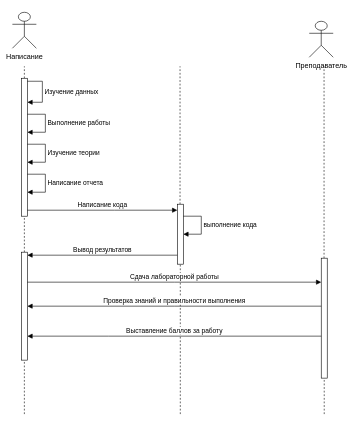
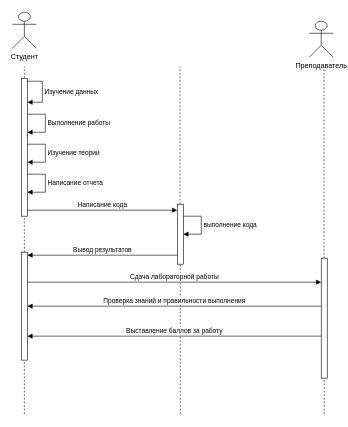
  <mxCell id="0" />
  <mxCell id="1" parent="0" />
- <mxCell id="2" value="Написание" style="shape=umlActor;verticalLabelPosition=bottom;verticalAlign=top;html=1;outlineConnect=0;labelBackgroundColor=none;" parent="1" vertex="1"><mxGeometry x="20" y="20" width="40" height="60" as="geometry" /></mxCell>
+ <mxCell id="2" value="Студент" style="shape=umlActor;verticalLabelPosition=bottom;verticalAlign=top;html=1;outlineConnect=0;labelBackgroundColor=none;" parent="1" vertex="1"><mxGeometry x="20" y="20" width="40" height="60" as="geometry" /></mxCell>
  <mxCell id="3" value="Преподаватель" style="shape=umlActor;verticalLabelPosition=bottom;verticalAlign=top;html=1;outlineConnect=0;labelBackgroundColor=none;" parent="1" vertex="1"><mxGeometry x="515" y="35" width="40" height="60" as="geometry" /></mxCell>
  <mxCell id="4" value="" style="endArrow=none;dashed=1;html=1;rounded=0;labelBackgroundColor=none;fontColor=default;" parent="1" source="10" edge="1"><mxGeometry width="50" height="50" relative="1" as="geometry"><mxPoint x="40" y="690" as="sourcePoint" /><mxPoint x="40" y="110" as="targetPoint" /></mxGeometry></mxCell>
  <mxCell id="5" value="" style="endArrow=none;dashed=1;html=1;rounded=0;labelBackgroundColor=none;fontColor=default;" parent="1" source="8" edge="1"><mxGeometry width="50" height="50" relative="1" as="geometry"><mxPoint x="299.58" y="410" as="sourcePoint" /><mxPoint x="299.58" y="110" as="targetPoint" /></mxGeometry></mxCell>
  <mxCell id="6" value="" style="endArrow=none;dashed=1;html=1;rounded=0;labelBackgroundColor=none;fontColor=default;" parent="1" source="12" edge="1"><mxGeometry width="50" height="50" relative="1" as="geometry"><mxPoint x="540" y="690" as="sourcePoint" /><mxPoint x="539.71" y="110" as="targetPoint" /></mxGeometry></mxCell>
  <mxCell id="7" value="" style="endArrow=none;dashed=1;html=1;rounded=0;labelBackgroundColor=none;fontColor=default;" parent="1" target="8" edge="1"><mxGeometry width="50" height="50" relative="1" as="geometry"><mxPoint x="300" y="690" as="sourcePoint" /><mxPoint x="299.58" y="110" as="targetPoint" /></mxGeometry></mxCell>
  <mxCell id="8" value="" style="html=1;points=[[0,0,0,0,5],[0,1,0,0,-5],[1,0,0,0,5],[1,1,0,0,-5]];perimeter=orthogonalPerimeter;outlineConnect=0;targetShapes=umlLifeline;portConstraint=eastwest;newEdgeStyle={&quot;curved&quot;:0,&quot;rounded&quot;:0};labelBackgroundColor=none;" parent="1" vertex="1"><mxGeometry x="295" y="340" width="10" height="100" as="geometry" /></mxCell>
  <mxCell id="9" value="" style="endArrow=none;dashed=1;html=1;rounded=0;labelBackgroundColor=none;fontColor=default;" parent="1" target="10" edge="1" source="20"><mxGeometry width="50" height="50" relative="1" as="geometry"><mxPoint x="40" y="690" as="sourcePoint" /><mxPoint x="40" y="110" as="targetPoint" /></mxGeometry></mxCell>
  <mxCell id="10" value="" style="html=1;points=[[0,0,0,0,5],[0,1,0,0,-5],[1,0,0,0,5],[1,1,0,0,-5]];perimeter=orthogonalPerimeter;outlineConnect=0;targetShapes=umlLifeline;portConstraint=eastwest;newEdgeStyle={&quot;curved&quot;:0,&quot;rounded&quot;:0};labelBackgroundColor=none;" parent="1" vertex="1"><mxGeometry x="35" y="130" width="10" height="230" as="geometry" /></mxCell>
  <mxCell id="11" value="" style="endArrow=none;dashed=1;html=1;rounded=0;labelBackgroundColor=none;fontColor=default;" parent="1" target="12" edge="1"><mxGeometry width="50" height="50" relative="1" as="geometry"><mxPoint x="540" y="690" as="sourcePoint" /><mxPoint x="539.71" y="110" as="targetPoint" /></mxGeometry></mxCell>
  <mxCell id="12" value="" style="html=1;points=[[0,0,0,0,5],[0,1,0,0,-5],[1,0,0,0,5],[1,1,0,0,-5]];perimeter=orthogonalPerimeter;outlineConnect=0;targetShapes=umlLifeline;portConstraint=eastwest;newEdgeStyle={&quot;curved&quot;:0,&quot;rounded&quot;:0};labelBackgroundColor=none;" parent="1" vertex="1"><mxGeometry x="535" y="430" width="10" height="200" as="geometry" /></mxCell>
  <mxCell id="13" value="Изучение данных" style="html=1;align=left;spacingLeft=2;endArrow=block;rounded=0;edgeStyle=orthogonalEdgeStyle;curved=0;rounded=0;exitX=1;exitY=0;exitDx=0;exitDy=5;exitPerimeter=0;" edge="1" target="10" parent="1" source="10"><mxGeometry relative="1" as="geometry"><mxPoint x="50" y="140" as="sourcePoint" /><Array as="points"><mxPoint x="70" y="135" /><mxPoint x="70" y="170" /></Array><mxPoint x="55" y="170" as="targetPoint" /></mxGeometry></mxCell>
  <mxCell id="14" value="Выполнение работы" style="html=1;align=left;spacingLeft=2;endArrow=block;rounded=0;edgeStyle=orthogonalEdgeStyle;curved=0;rounded=0;" edge="1" parent="1"><mxGeometry relative="1" as="geometry"><mxPoint x="45" y="190" as="sourcePoint" /><Array as="points"><mxPoint x="75" y="220" /></Array><mxPoint x="45" y="220" as="targetPoint" /></mxGeometry></mxCell>
  <mxCell id="15" value="Написание отчета" style="html=1;align=left;spacingLeft=2;endArrow=block;rounded=0;edgeStyle=orthogonalEdgeStyle;curved=0;rounded=0;" edge="1" parent="1"><mxGeometry relative="1" as="geometry"><mxPoint x="45" y="290" as="sourcePoint" /><Array as="points"><mxPoint x="75" y="320" /></Array><mxPoint x="45" y="320" as="targetPoint" /></mxGeometry></mxCell>
  <mxCell id="16" value="Изучение теории" style="html=1;align=left;spacingLeft=2;endArrow=block;rounded=0;edgeStyle=orthogonalEdgeStyle;curved=0;rounded=0;" edge="1" parent="1"><mxGeometry relative="1" as="geometry"><mxPoint x="45" y="240" as="sourcePoint" /><Array as="points"><mxPoint x="75" y="270" /></Array><mxPoint x="45" y="270" as="targetPoint" /></mxGeometry></mxCell>
  <mxCell id="17" value="Написание кода" style="html=1;verticalAlign=bottom;endArrow=block;curved=0;rounded=0;" edge="1" parent="1" source="10" target="8"><mxGeometry width="80" relative="1" as="geometry"><mxPoint x="50" y="350" as="sourcePoint" /><mxPoint x="240" y="400" as="targetPoint" /><Array as="points"><mxPoint x="190" y="350" /></Array></mxGeometry></mxCell>
  <mxCell id="18" value="выполнение кода" style="html=1;align=left;spacingLeft=2;endArrow=block;rounded=0;edgeStyle=orthogonalEdgeStyle;curved=0;rounded=0;" edge="1" parent="1"><mxGeometry relative="1" as="geometry"><mxPoint x="305" y="360" as="sourcePoint" /><Array as="points"><mxPoint x="335" y="390" /></Array><mxPoint x="305" y="390" as="targetPoint" /></mxGeometry></mxCell>
  <mxCell id="19" value="" style="endArrow=none;dashed=1;html=1;rounded=0;labelBackgroundColor=none;fontColor=default;" edge="1" parent="1" target="20"><mxGeometry width="50" height="50" relative="1" as="geometry"><mxPoint x="40" y="690" as="sourcePoint" /><mxPoint x="40" y="360" as="targetPoint" /></mxGeometry></mxCell>
  <mxCell id="20" value="" style="html=1;points=[[0,0,0,0,5],[0,1,0,0,-5],[1,0,0,0,5],[1,1,0,0,-5]];perimeter=orthogonalPerimeter;outlineConnect=0;targetShapes=umlLifeline;portConstraint=eastwest;newEdgeStyle={&quot;curved&quot;:0,&quot;rounded&quot;:0};" vertex="1" parent="1"><mxGeometry x="35" y="420" width="10" height="180" as="geometry" /></mxCell>
  <mxCell id="21" value="Вывод результатов" style="html=1;verticalAlign=bottom;endArrow=block;curved=0;rounded=0;entryX=1;entryY=0;entryDx=0;entryDy=5;entryPerimeter=0;" edge="1" parent="1" source="8" target="20"><mxGeometry width="80" relative="1" as="geometry"><mxPoint x="280" y="420" as="sourcePoint" /><mxPoint x="360" y="420" as="targetPoint" /></mxGeometry></mxCell>
  <mxCell id="22" value="Сдача лабораторной работы" style="html=1;verticalAlign=bottom;endArrow=block;curved=0;rounded=0;" edge="1" parent="1" source="20" target="12"><mxGeometry width="80" relative="1" as="geometry"><mxPoint x="310" y="440" as="sourcePoint" /><mxPoint x="390" y="440" as="targetPoint" /><Array as="points"><mxPoint x="290" y="470" /></Array></mxGeometry></mxCell>
  <mxCell id="23" value="Проверка знаний и правильности выполнения" style="html=1;verticalAlign=bottom;endArrow=block;curved=0;rounded=0;" edge="1" parent="1" source="12" target="20"><mxGeometry width="80" relative="1" as="geometry"><mxPoint x="310" y="510" as="sourcePoint" /><mxPoint x="390" y="510" as="targetPoint" /><Array as="points"><mxPoint x="290" y="510" /></Array></mxGeometry></mxCell>
  <mxCell id="24" value="Выставление баллов за работу" style="html=1;verticalAlign=bottom;endArrow=block;curved=0;rounded=0;" edge="1" parent="1" source="12" target="20"><mxGeometry width="80" relative="1" as="geometry"><mxPoint x="310" y="510" as="sourcePoint" /><mxPoint x="390" y="510" as="targetPoint" /><Array as="points"><mxPoint x="180" y="560" /></Array></mxGeometry></mxCell>
